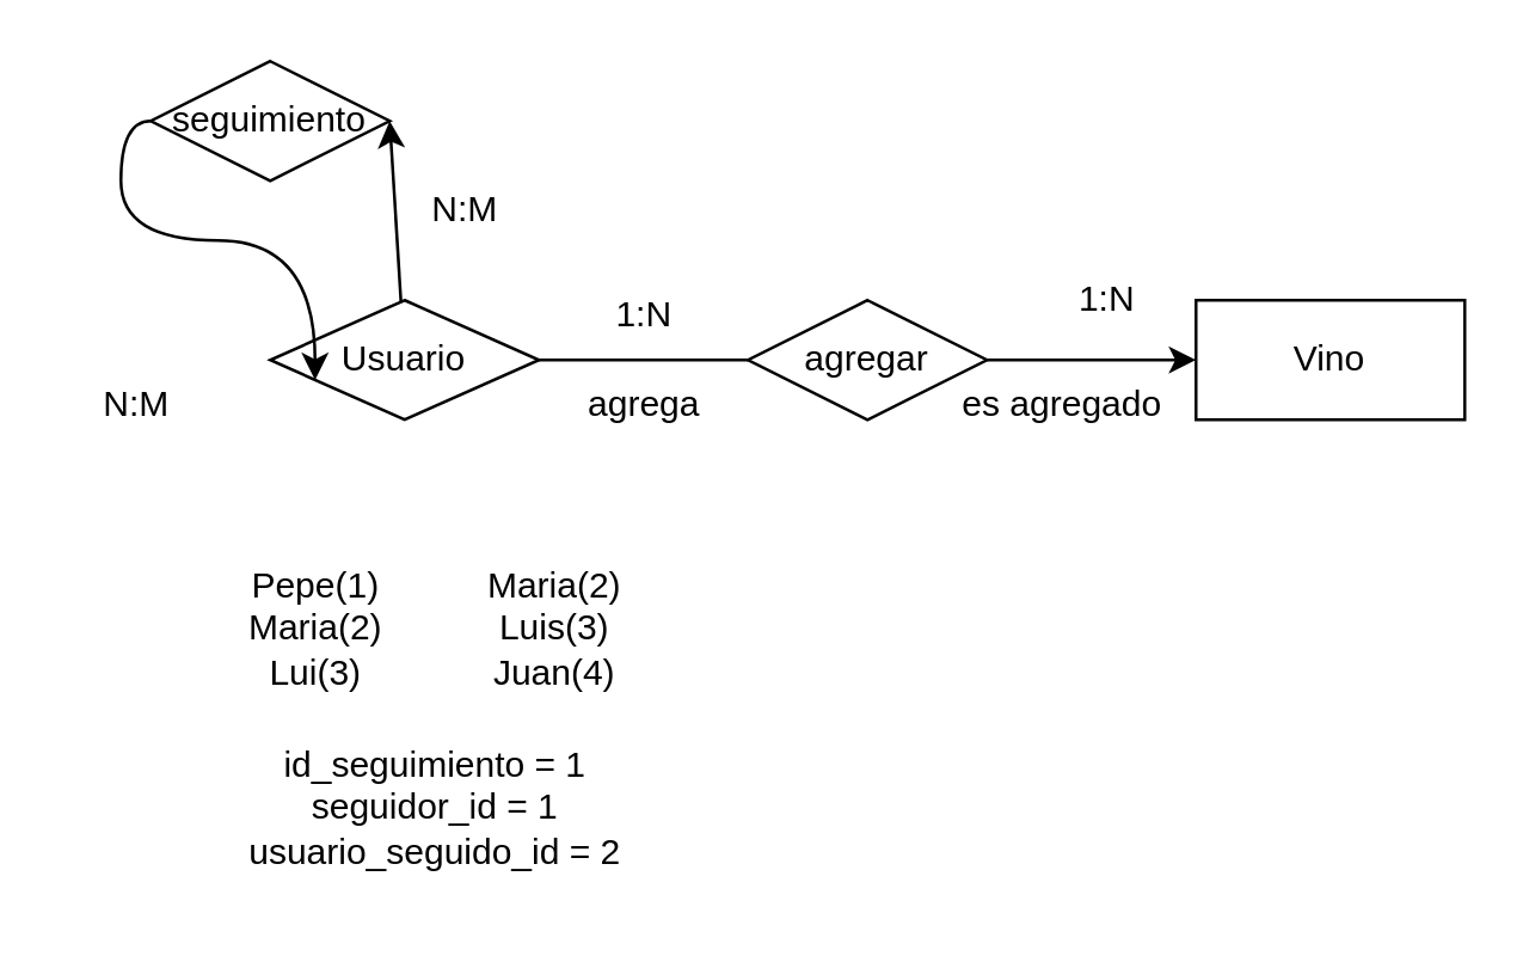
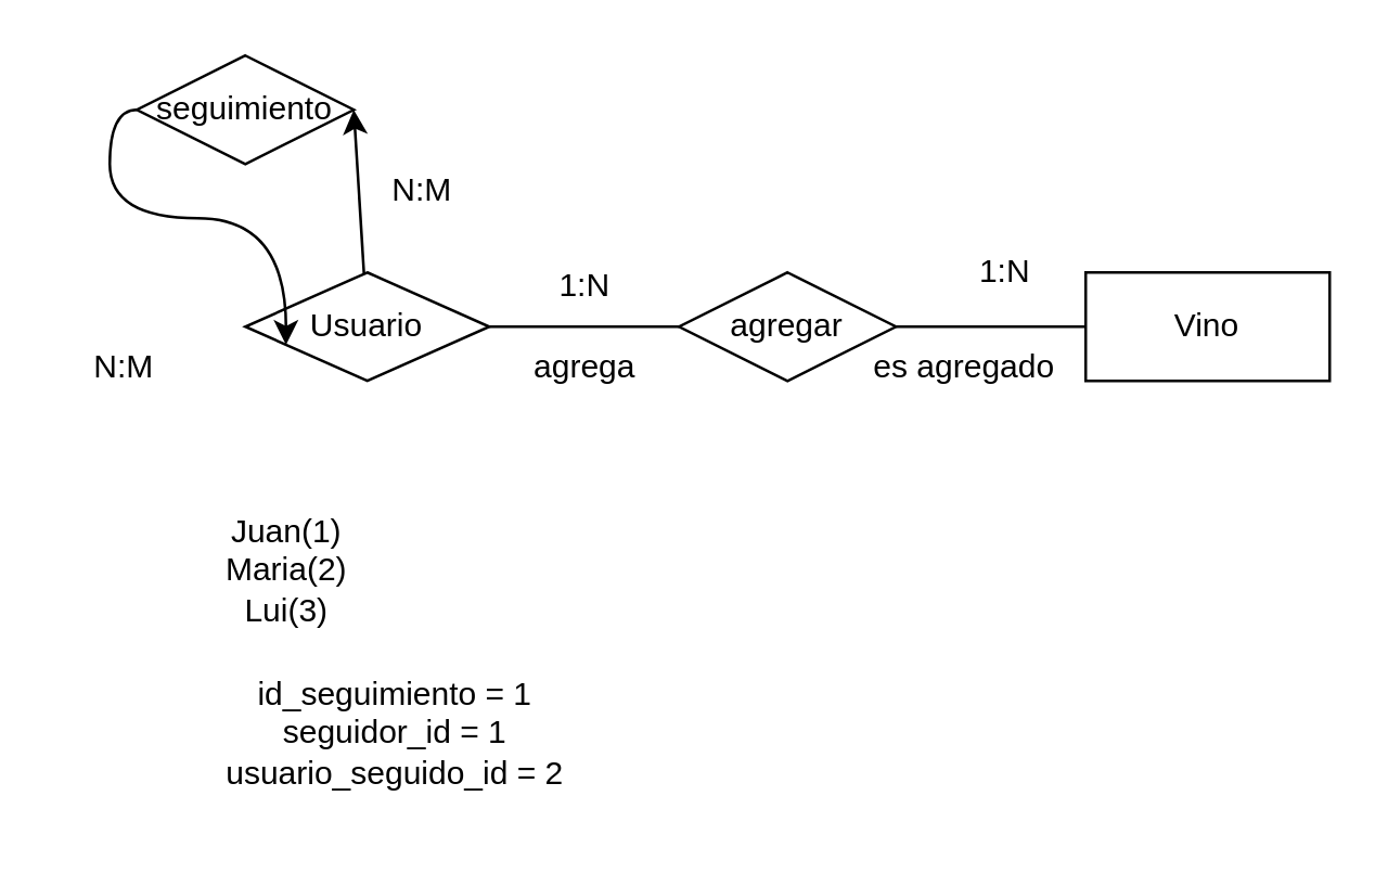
  <mxCell id="0" />
  <mxCell id="1" parent="0" />
  <mxCell id="2" style="html=1;entryX=0;entryY=0.5;entryDx=0;entryDy=0;edgeStyle=orthogonalEdgeStyle;endArrow=none;" edge="1" parent="1" source="3" target="7"><mxGeometry relative="1" as="geometry" /></mxCell>
  <mxCell id="3" value="Usuario" style="rhombus;whiteSpace=wrap;html=1;" vertex="1" parent="1"><mxGeometry x="90" y="100" width="90" height="40" as="geometry" /></mxCell>
  <mxCell id="4" value="Vino" style="whiteSpace=wrap;html=1;" vertex="1" parent="1"><mxGeometry x="400" y="100" width="90" height="40" as="geometry" /></mxCell>
  <mxCell id="5" style="edgeStyle=none;html=1;entryX=1;entryY=0.5;entryDx=0;entryDy=0;" edge="1" parent="1" source="3" target="14"><mxGeometry relative="1" as="geometry"><Array as="points"><mxPoint x="130" y="40" /></Array></mxGeometry></mxCell>
- <mxCell id="6" value="" style="edgeStyle=none;html=1;" edge="1" parent="1" source="7" target="4"><mxGeometry relative="1" as="geometry" /></mxCell>
+ <mxCell id="6" value="" style="edgeStyle=none;html=1;endArrow=none;" edge="1" parent="1" source="7" target="4"><mxGeometry relative="1" as="geometry" /></mxCell>
  <mxCell id="7" value="agregar" style="rhombus;whiteSpace=wrap;html=1;" vertex="1" parent="1"><mxGeometry x="250" y="100" width="80" height="40" as="geometry" /></mxCell>
  <mxCell id="8" value="1:N" style="text;html=1;align=center;verticalAlign=middle;resizable=0;points=[];autosize=1;strokeColor=none;fillColor=none;" vertex="1" parent="1"><mxGeometry x="195" y="90" width="40" height="30" as="geometry" /></mxCell>
  <mxCell id="9" value="1:N" style="text;html=1;align=center;verticalAlign=middle;resizable=0;points=[];autosize=1;strokeColor=none;fillColor=none;" vertex="1" parent="1"><mxGeometry x="350" y="85" width="40" height="30" as="geometry" /></mxCell>
- <mxCell id="10" value="Pepe(1)&lt;br&gt;Maria(2)&lt;br&gt;Lui(3)" style="text;html=1;align=center;verticalAlign=middle;resizable=0;points=[];autosize=1;strokeColor=none;fillColor=none;" vertex="1" parent="1"><mxGeometry x="70" y="180" width="70" height="60" as="geometry" /></mxCell>
+ <mxCell id="10" value="Juan(1)&lt;br&gt;Maria(2)&lt;br&gt;Lui(3)" style="text;html=1;align=center;verticalAlign=middle;resizable=0;points=[];autosize=1;strokeColor=none;fillColor=none;" vertex="1" parent="1"><mxGeometry x="70" y="180" width="70" height="60" as="geometry" /></mxCell>
  <mxCell id="11" value="agrega" style="text;html=1;align=center;verticalAlign=middle;resizable=0;points=[];autosize=1;strokeColor=none;fillColor=none;" vertex="1" parent="1"><mxGeometry x="185" y="120" width="60" height="30" as="geometry" /></mxCell>
  <mxCell id="12" value="es agregado" style="text;html=1;align=center;verticalAlign=middle;resizable=0;points=[];autosize=1;strokeColor=none;fillColor=none;" vertex="1" parent="1"><mxGeometry x="310" y="120" width="90" height="30" as="geometry" /></mxCell>
  <mxCell id="13" style="edgeStyle=orthogonalEdgeStyle;curved=1;html=1;exitX=0;exitY=0.5;exitDx=0;exitDy=0;entryX=0;entryY=0.75;entryDx=0;entryDy=0;" edge="1" parent="1" source="14" target="3"><mxGeometry relative="1" as="geometry" /></mxCell>
  <mxCell id="14" value="seguimiento" style="rhombus;whiteSpace=wrap;html=1;" vertex="1" parent="1"><mxGeometry x="50" y="20" width="80" height="40" as="geometry" /></mxCell>
  <mxCell id="15" value="N:M" style="text;html=1;align=center;verticalAlign=middle;resizable=0;points=[];autosize=1;strokeColor=none;fillColor=none;" vertex="1" parent="1"><mxGeometry x="130" y="55" width="50" height="30" as="geometry" /></mxCell>
  <mxCell id="16" value="N:M" style="text;html=1;align=center;verticalAlign=middle;resizable=0;points=[];autosize=1;strokeColor=none;fillColor=none;" vertex="1" parent="1"><mxGeometry x="20" y="120" width="50" height="30" as="geometry" /></mxCell>
- <mxCell id="17" value="Maria(2)&lt;br&gt;Luis(3)&lt;br&gt;Juan(4)" style="text;html=1;align=center;verticalAlign=middle;resizable=0;points=[];autosize=1;strokeColor=none;fillColor=none;" vertex="1" parent="1"><mxGeometry x="150" y="180" width="70" height="60" as="geometry" /></mxCell>
  <mxCell id="18" value="id_seguimiento = 1&lt;br&gt;seguidor_id = 1&lt;br&gt;usuario_seguido_id = 2" style="text;html=1;align=center;verticalAlign=middle;resizable=0;points=[];autosize=1;strokeColor=none;fillColor=none;" vertex="1" parent="1"><mxGeometry x="70" y="240" width="150" height="60" as="geometry" /></mxCell>
